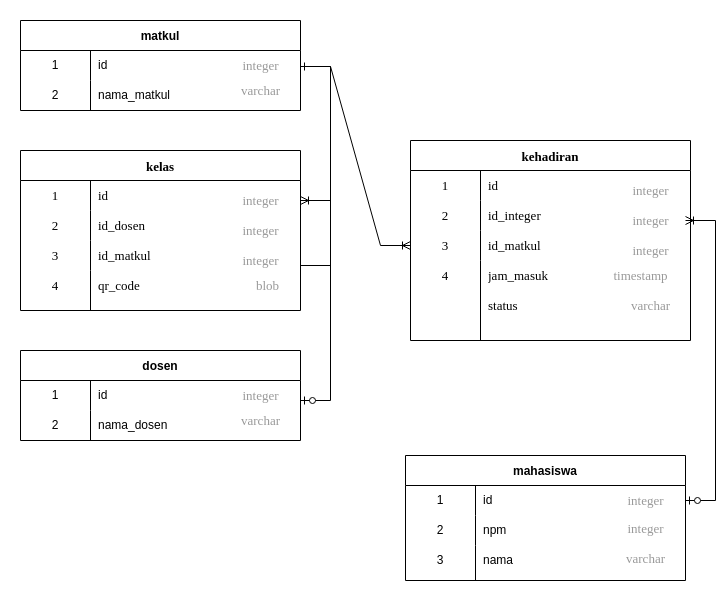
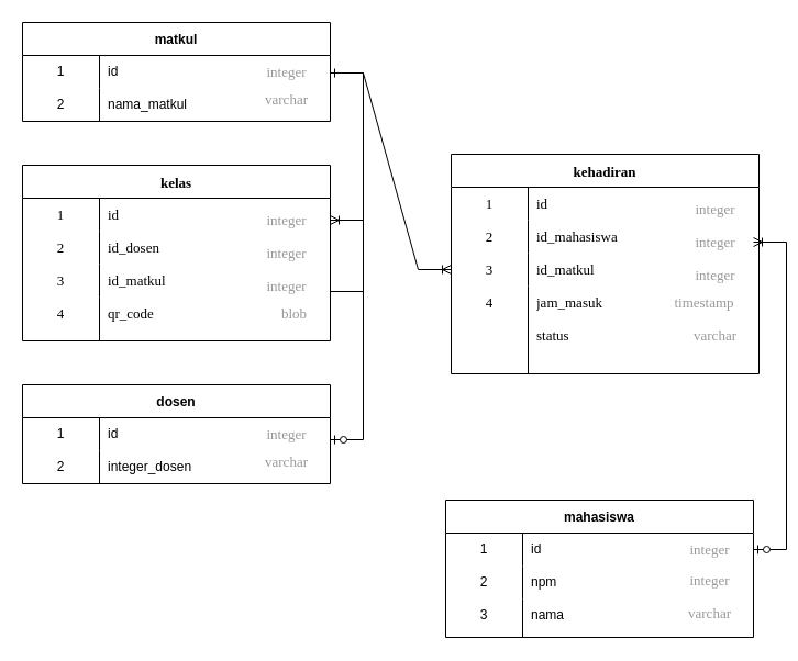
  <mxCell id="0" />
  <mxCell id="1" parent="0" />
  <mxCell id="2" value="matkul" style="shape=table;startSize=30;container=1;collapsible=0;childLayout=tableLayout;fixedRows=1;rowLines=0;fontStyle=1;" vertex="1" parent="1"><mxGeometry x="20" y="20" width="280" height="90" as="geometry" /></mxCell>
  <mxCell id="3" value="" style="shape=tableRow;horizontal=0;startSize=0;swimlaneHead=0;swimlaneBody=0;top=0;left=0;bottom=0;right=0;collapsible=0;dropTarget=0;fillColor=none;points=[[0,0.5],[1,0.5]];portConstraint=eastwest;" vertex="1" parent="2"><mxGeometry y="30" width="280" height="30" as="geometry" /></mxCell>
  <mxCell id="4" value="1" style="shape=partialRectangle;html=1;whiteSpace=wrap;connectable=0;fillColor=none;top=0;left=0;bottom=0;right=0;overflow=hidden;pointerEvents=1;" vertex="1" parent="3"><mxGeometry width="70" height="30" as="geometry"><mxRectangle width="70" height="30" as="alternateBounds" /></mxGeometry></mxCell>
  <mxCell id="5" value="id" style="shape=partialRectangle;html=1;whiteSpace=wrap;connectable=0;fillColor=none;top=0;left=0;bottom=0;right=0;align=left;spacingLeft=6;overflow=hidden;" vertex="1" parent="3"><mxGeometry x="70" width="210" height="30" as="geometry"><mxRectangle width="210" height="30" as="alternateBounds" /></mxGeometry></mxCell>
  <mxCell id="6" value="" style="shape=tableRow;horizontal=0;startSize=0;swimlaneHead=0;swimlaneBody=0;top=0;left=0;bottom=0;right=0;collapsible=0;dropTarget=0;fillColor=none;points=[[0,0.5],[1,0.5]];portConstraint=eastwest;" vertex="1" parent="2"><mxGeometry y="60" width="280" height="30" as="geometry" /></mxCell>
  <mxCell id="7" value="2" style="shape=partialRectangle;html=1;whiteSpace=wrap;connectable=0;fillColor=none;top=0;left=0;bottom=0;right=0;overflow=hidden;" vertex="1" parent="6"><mxGeometry width="70" height="30" as="geometry"><mxRectangle width="70" height="30" as="alternateBounds" /></mxGeometry></mxCell>
  <mxCell id="8" value="nama_matkul" style="shape=partialRectangle;html=1;whiteSpace=wrap;connectable=0;fillColor=none;top=0;left=0;bottom=0;right=0;align=left;spacingLeft=6;overflow=hidden;" vertex="1" parent="6"><mxGeometry x="70" width="210" height="30" as="geometry"><mxRectangle width="210" height="30" as="alternateBounds" /></mxGeometry></mxCell>
  <mxCell id="9" value="integer" style="text;strokeColor=none;fillColor=none;html=1;fontSize=13;fontStyle=0;verticalAlign=middle;align=center;fontFamily=Tahoma;fontColor=#999999;" vertex="1" parent="1"><mxGeometry x="210" y="45" width="100" height="40" as="geometry" /></mxCell>
  <mxCell id="10" value="varchar" style="text;strokeColor=none;fillColor=none;html=1;fontSize=13;fontStyle=0;verticalAlign=middle;align=center;fontFamily=Tahoma;fontColor=#999999;" vertex="1" parent="1"><mxGeometry x="210" y="70" width="100" height="40" as="geometry" /></mxCell>
  <mxCell id="11" value="kelas" style="shape=table;startSize=30;container=1;collapsible=0;childLayout=tableLayout;fixedRows=1;rowLines=0;fontStyle=1;strokeWidth=1;fontFamily=Tahoma;fontSize=13;fontColor=#000000;" vertex="1" parent="1"><mxGeometry x="20" y="150" width="280" height="160" as="geometry" /></mxCell>
  <mxCell id="12" value="" style="shape=tableRow;horizontal=0;startSize=0;swimlaneHead=0;swimlaneBody=0;top=0;left=0;bottom=0;right=0;collapsible=0;dropTarget=0;fillColor=none;points=[[0,0.5],[1,0.5]];portConstraint=eastwest;strokeWidth=1;fontFamily=Tahoma;fontSize=13;fontColor=#999999;" vertex="1" parent="11"><mxGeometry y="30" width="280" height="30" as="geometry" /></mxCell>
  <mxCell id="13" value="&lt;font color=&quot;#000000&quot;&gt;1&lt;/font&gt;" style="shape=partialRectangle;html=1;whiteSpace=wrap;connectable=0;fillColor=none;top=0;left=0;bottom=0;right=0;overflow=hidden;pointerEvents=1;strokeWidth=1;fontFamily=Tahoma;fontSize=13;fontColor=#999999;" vertex="1" parent="12"><mxGeometry width="70" height="30" as="geometry"><mxRectangle width="70" height="30" as="alternateBounds" /></mxGeometry></mxCell>
  <mxCell id="14" value="&lt;font color=&quot;#000000&quot;&gt;id&lt;/font&gt;" style="shape=partialRectangle;html=1;whiteSpace=wrap;connectable=0;fillColor=none;top=0;left=0;bottom=0;right=0;align=left;spacingLeft=6;overflow=hidden;strokeWidth=1;fontFamily=Tahoma;fontSize=13;fontColor=#999999;" vertex="1" parent="12"><mxGeometry x="70" width="210" height="30" as="geometry"><mxRectangle width="210" height="30" as="alternateBounds" /></mxGeometry></mxCell>
  <mxCell id="15" value="" style="shape=tableRow;horizontal=0;startSize=0;swimlaneHead=0;swimlaneBody=0;top=0;left=0;bottom=0;right=0;collapsible=0;dropTarget=0;fillColor=none;points=[[0,0.5],[1,0.5]];portConstraint=eastwest;strokeWidth=1;fontFamily=Tahoma;fontSize=13;fontColor=#999999;" vertex="1" parent="11"><mxGeometry y="60" width="280" height="30" as="geometry" /></mxCell>
  <mxCell id="16" value="&lt;font color=&quot;#000000&quot;&gt;2&lt;/font&gt;" style="shape=partialRectangle;html=1;whiteSpace=wrap;connectable=0;fillColor=none;top=0;left=0;bottom=0;right=0;overflow=hidden;strokeWidth=1;fontFamily=Tahoma;fontSize=13;fontColor=#999999;" vertex="1" parent="15"><mxGeometry width="70" height="30" as="geometry"><mxRectangle width="70" height="30" as="alternateBounds" /></mxGeometry></mxCell>
  <mxCell id="17" value="&lt;font color=&quot;#000000&quot;&gt;id_dosen&lt;/font&gt;" style="shape=partialRectangle;html=1;whiteSpace=wrap;connectable=0;fillColor=none;top=0;left=0;bottom=0;right=0;align=left;spacingLeft=6;overflow=hidden;strokeWidth=1;fontFamily=Tahoma;fontSize=13;fontColor=#999999;" vertex="1" parent="15"><mxGeometry x="70" width="210" height="30" as="geometry"><mxRectangle width="210" height="30" as="alternateBounds" /></mxGeometry></mxCell>
  <mxCell id="18" value="" style="shape=tableRow;horizontal=0;startSize=0;swimlaneHead=0;swimlaneBody=0;top=0;left=0;bottom=0;right=0;collapsible=0;dropTarget=0;fillColor=none;points=[[0,0.5],[1,0.5]];portConstraint=eastwest;strokeWidth=1;fontFamily=Tahoma;fontSize=13;fontColor=#999999;" vertex="1" parent="11"><mxGeometry y="90" width="280" height="30" as="geometry" /></mxCell>
  <mxCell id="19" value="&lt;font color=&quot;#000000&quot;&gt;3&lt;/font&gt;" style="shape=partialRectangle;html=1;whiteSpace=wrap;connectable=0;fillColor=none;top=0;left=0;bottom=0;right=0;overflow=hidden;strokeWidth=1;fontFamily=Tahoma;fontSize=13;fontColor=#999999;" vertex="1" parent="18"><mxGeometry width="70" height="30" as="geometry"><mxRectangle width="70" height="30" as="alternateBounds" /></mxGeometry></mxCell>
  <mxCell id="20" value="&lt;font color=&quot;#000000&quot;&gt;id_matkul&lt;/font&gt;" style="shape=partialRectangle;html=1;whiteSpace=wrap;connectable=0;fillColor=none;top=0;left=0;bottom=0;right=0;align=left;spacingLeft=6;overflow=hidden;strokeWidth=1;fontFamily=Tahoma;fontSize=13;fontColor=#999999;" vertex="1" parent="18"><mxGeometry x="70" width="210" height="30" as="geometry"><mxRectangle width="210" height="30" as="alternateBounds" /></mxGeometry></mxCell>
  <mxCell id="21" value="" style="endArrow=none;html=1;rounded=0;fontFamily=Tahoma;fontSize=13;fontColor=#999999;exitX=0.25;exitY=1;exitDx=0;exitDy=0;" edge="1" parent="1" source="11"><mxGeometry width="50" height="50" relative="1" as="geometry"><mxPoint x="40" y="320" as="sourcePoint" /><mxPoint x="90" y="270" as="targetPoint" /></mxGeometry></mxCell>
  <mxCell id="22" value="" style="shape=tableRow;horizontal=0;startSize=0;swimlaneHead=0;swimlaneBody=0;top=0;left=0;bottom=0;right=0;collapsible=0;dropTarget=0;fillColor=none;points=[[0,0.5],[1,0.5]];portConstraint=eastwest;strokeWidth=1;fontFamily=Tahoma;fontSize=13;fontColor=#999999;" vertex="1" parent="1"><mxGeometry x="20" y="270" width="280" height="30" as="geometry" /></mxCell>
  <mxCell id="23" value="&lt;font color=&quot;#000000&quot;&gt;4&lt;/font&gt;" style="shape=partialRectangle;html=1;whiteSpace=wrap;connectable=0;fillColor=none;top=0;left=0;bottom=0;right=0;overflow=hidden;strokeWidth=1;fontFamily=Tahoma;fontSize=13;fontColor=#999999;" vertex="1" parent="22"><mxGeometry width="70" height="30" as="geometry"><mxRectangle width="70" height="30" as="alternateBounds" /></mxGeometry></mxCell>
  <mxCell id="24" value="&lt;font color=&quot;#000000&quot;&gt;qr_code&lt;/font&gt;" style="shape=partialRectangle;html=1;whiteSpace=wrap;connectable=0;fillColor=none;top=0;left=0;bottom=0;right=0;align=left;spacingLeft=6;overflow=hidden;strokeWidth=1;fontFamily=Tahoma;fontSize=13;fontColor=#999999;" vertex="1" parent="22"><mxGeometry x="70" width="210" height="30" as="geometry"><mxRectangle width="210" height="30" as="alternateBounds" /></mxGeometry></mxCell>
  <mxCell id="25" value="integer" style="text;strokeColor=none;fillColor=none;html=1;fontSize=13;fontStyle=0;verticalAlign=middle;align=center;fontFamily=Tahoma;fontColor=#999999;" vertex="1" parent="1"><mxGeometry x="210" y="180" width="100" height="40" as="geometry" /></mxCell>
  <mxCell id="26" value="integer" style="text;strokeColor=none;fillColor=none;html=1;fontSize=13;fontStyle=0;verticalAlign=middle;align=center;fontFamily=Tahoma;fontColor=#999999;" vertex="1" parent="1"><mxGeometry x="210" y="210" width="100" height="40" as="geometry" /></mxCell>
  <mxCell id="27" value="integer" style="text;strokeColor=none;fillColor=none;html=1;fontSize=13;fontStyle=0;verticalAlign=middle;align=center;fontFamily=Tahoma;fontColor=#999999;" vertex="1" parent="1"><mxGeometry x="210" y="240" width="100" height="40" as="geometry" /></mxCell>
  <mxCell id="28" value="blob" style="text;strokeColor=none;fillColor=none;html=1;fontSize=13;fontStyle=0;verticalAlign=middle;align=center;fontFamily=Tahoma;fontColor=#999999;" vertex="1" parent="1"><mxGeometry x="217" y="265" width="100" height="40" as="geometry" /></mxCell>
  <mxCell id="29" value="dosen" style="shape=table;startSize=30;container=1;collapsible=0;childLayout=tableLayout;fixedRows=1;rowLines=0;fontStyle=1;" vertex="1" parent="1"><mxGeometry x="20" y="350" width="280" height="90" as="geometry" /></mxCell>
  <mxCell id="30" value="" style="shape=tableRow;horizontal=0;startSize=0;swimlaneHead=0;swimlaneBody=0;top=0;left=0;bottom=0;right=0;collapsible=0;dropTarget=0;fillColor=none;points=[[0,0.5],[1,0.5]];portConstraint=eastwest;" vertex="1" parent="29"><mxGeometry y="30" width="280" height="30" as="geometry" /></mxCell>
  <mxCell id="31" value="1" style="shape=partialRectangle;html=1;whiteSpace=wrap;connectable=0;fillColor=none;top=0;left=0;bottom=0;right=0;overflow=hidden;pointerEvents=1;" vertex="1" parent="30"><mxGeometry width="70" height="30" as="geometry"><mxRectangle width="70" height="30" as="alternateBounds" /></mxGeometry></mxCell>
  <mxCell id="32" value="id" style="shape=partialRectangle;html=1;whiteSpace=wrap;connectable=0;fillColor=none;top=0;left=0;bottom=0;right=0;align=left;spacingLeft=6;overflow=hidden;" vertex="1" parent="30"><mxGeometry x="70" width="210" height="30" as="geometry"><mxRectangle width="210" height="30" as="alternateBounds" /></mxGeometry></mxCell>
  <mxCell id="33" value="" style="shape=tableRow;horizontal=0;startSize=0;swimlaneHead=0;swimlaneBody=0;top=0;left=0;bottom=0;right=0;collapsible=0;dropTarget=0;fillColor=none;points=[[0,0.5],[1,0.5]];portConstraint=eastwest;" vertex="1" parent="29"><mxGeometry y="60" width="280" height="30" as="geometry" /></mxCell>
  <mxCell id="34" value="2" style="shape=partialRectangle;html=1;whiteSpace=wrap;connectable=0;fillColor=none;top=0;left=0;bottom=0;right=0;overflow=hidden;" vertex="1" parent="33"><mxGeometry width="70" height="30" as="geometry"><mxRectangle width="70" height="30" as="alternateBounds" /></mxGeometry></mxCell>
- <mxCell id="35" value="nama_dosen" style="shape=partialRectangle;html=1;whiteSpace=wrap;connectable=0;fillColor=none;top=0;left=0;bottom=0;right=0;align=left;spacingLeft=6;overflow=hidden;" vertex="1" parent="33"><mxGeometry x="70" width="210" height="30" as="geometry"><mxRectangle width="210" height="30" as="alternateBounds" /></mxGeometry></mxCell>
+ <mxCell id="35" value="integer_dosen" style="shape=partialRectangle;html=1;whiteSpace=wrap;connectable=0;fillColor=none;top=0;left=0;bottom=0;right=0;align=left;spacingLeft=6;overflow=hidden;" vertex="1" parent="33"><mxGeometry x="70" width="210" height="30" as="geometry"><mxRectangle width="210" height="30" as="alternateBounds" /></mxGeometry></mxCell>
  <mxCell id="36" value="varchar" style="text;strokeColor=none;fillColor=none;html=1;fontSize=13;fontStyle=0;verticalAlign=middle;align=center;fontFamily=Tahoma;fontColor=#999999;" vertex="1" parent="1"><mxGeometry x="210" y="400" width="100" height="40" as="geometry" /></mxCell>
  <mxCell id="37" value="integer" style="text;strokeColor=none;fillColor=none;html=1;fontSize=13;fontStyle=0;verticalAlign=middle;align=center;fontFamily=Tahoma;fontColor=#999999;" vertex="1" parent="1"><mxGeometry x="210" y="375" width="100" height="40" as="geometry" /></mxCell>
  <mxCell id="38" value="kehadiran" style="shape=table;startSize=30;container=1;collapsible=0;childLayout=tableLayout;fixedRows=1;rowLines=0;fontStyle=1;strokeWidth=1;fontFamily=Tahoma;fontSize=13;fontColor=#000000;" vertex="1" parent="1"><mxGeometry x="410" y="140" width="280" height="200" as="geometry" /></mxCell>
  <mxCell id="39" value="" style="shape=tableRow;horizontal=0;startSize=0;swimlaneHead=0;swimlaneBody=0;top=0;left=0;bottom=0;right=0;collapsible=0;dropTarget=0;fillColor=none;points=[[0,0.5],[1,0.5]];portConstraint=eastwest;strokeWidth=1;fontFamily=Tahoma;fontSize=13;fontColor=#999999;" vertex="1" parent="38"><mxGeometry y="30" width="280" height="30" as="geometry" /></mxCell>
  <mxCell id="40" value="&lt;font color=&quot;#000000&quot;&gt;1&lt;/font&gt;" style="shape=partialRectangle;html=1;whiteSpace=wrap;connectable=0;fillColor=none;top=0;left=0;bottom=0;right=0;overflow=hidden;pointerEvents=1;strokeWidth=1;fontFamily=Tahoma;fontSize=13;fontColor=#999999;" vertex="1" parent="39"><mxGeometry width="70" height="30" as="geometry"><mxRectangle width="70" height="30" as="alternateBounds" /></mxGeometry></mxCell>
  <mxCell id="41" value="&lt;font color=&quot;#000000&quot;&gt;id&lt;/font&gt;" style="shape=partialRectangle;html=1;whiteSpace=wrap;connectable=0;fillColor=none;top=0;left=0;bottom=0;right=0;align=left;spacingLeft=6;overflow=hidden;strokeWidth=1;fontFamily=Tahoma;fontSize=13;fontColor=#999999;" vertex="1" parent="39"><mxGeometry x="70" width="210" height="30" as="geometry"><mxRectangle width="210" height="30" as="alternateBounds" /></mxGeometry></mxCell>
  <mxCell id="42" value="" style="shape=tableRow;horizontal=0;startSize=0;swimlaneHead=0;swimlaneBody=0;top=0;left=0;bottom=0;right=0;collapsible=0;dropTarget=0;fillColor=none;points=[[0,0.5],[1,0.5]];portConstraint=eastwest;strokeWidth=1;fontFamily=Tahoma;fontSize=13;fontColor=#999999;" vertex="1" parent="38"><mxGeometry y="60" width="280" height="30" as="geometry" /></mxCell>
  <mxCell id="43" value="&lt;font color=&quot;#000000&quot;&gt;2&lt;/font&gt;" style="shape=partialRectangle;html=1;whiteSpace=wrap;connectable=0;fillColor=none;top=0;left=0;bottom=0;right=0;overflow=hidden;strokeWidth=1;fontFamily=Tahoma;fontSize=13;fontColor=#999999;" vertex="1" parent="42"><mxGeometry width="70" height="30" as="geometry"><mxRectangle width="70" height="30" as="alternateBounds" /></mxGeometry></mxCell>
- <mxCell id="44" value="&lt;font color=&quot;#000000&quot;&gt;id_integer&lt;/font&gt;" style="shape=partialRectangle;html=1;whiteSpace=wrap;connectable=0;fillColor=none;top=0;left=0;bottom=0;right=0;align=left;spacingLeft=6;overflow=hidden;strokeWidth=1;fontFamily=Tahoma;fontSize=13;fontColor=#999999;" vertex="1" parent="42"><mxGeometry x="70" width="210" height="30" as="geometry"><mxRectangle width="210" height="30" as="alternateBounds" /></mxGeometry></mxCell>
+ <mxCell id="44" value="&lt;font color=&quot;#000000&quot;&gt;id_mahasiswa&lt;/font&gt;" style="shape=partialRectangle;html=1;whiteSpace=wrap;connectable=0;fillColor=none;top=0;left=0;bottom=0;right=0;align=left;spacingLeft=6;overflow=hidden;strokeWidth=1;fontFamily=Tahoma;fontSize=13;fontColor=#999999;" vertex="1" parent="42"><mxGeometry x="70" width="210" height="30" as="geometry"><mxRectangle width="210" height="30" as="alternateBounds" /></mxGeometry></mxCell>
  <mxCell id="45" value="" style="shape=tableRow;horizontal=0;startSize=0;swimlaneHead=0;swimlaneBody=0;top=0;left=0;bottom=0;right=0;collapsible=0;dropTarget=0;fillColor=none;points=[[0,0.5],[1,0.5]];portConstraint=eastwest;strokeWidth=1;fontFamily=Tahoma;fontSize=13;fontColor=#999999;" vertex="1" parent="38"><mxGeometry y="90" width="280" height="30" as="geometry" /></mxCell>
  <mxCell id="46" value="&lt;font color=&quot;#000000&quot;&gt;3&lt;/font&gt;" style="shape=partialRectangle;html=1;whiteSpace=wrap;connectable=0;fillColor=none;top=0;left=0;bottom=0;right=0;overflow=hidden;strokeWidth=1;fontFamily=Tahoma;fontSize=13;fontColor=#999999;" vertex="1" parent="45"><mxGeometry width="70" height="30" as="geometry"><mxRectangle width="70" height="30" as="alternateBounds" /></mxGeometry></mxCell>
  <mxCell id="47" value="&lt;font color=&quot;#000000&quot;&gt;id_matkul&lt;/font&gt;" style="shape=partialRectangle;html=1;whiteSpace=wrap;connectable=0;fillColor=none;top=0;left=0;bottom=0;right=0;align=left;spacingLeft=6;overflow=hidden;strokeWidth=1;fontFamily=Tahoma;fontSize=13;fontColor=#999999;" vertex="1" parent="45"><mxGeometry x="70" width="210" height="30" as="geometry"><mxRectangle width="210" height="30" as="alternateBounds" /></mxGeometry></mxCell>
  <mxCell id="48" value="" style="endArrow=none;html=1;rounded=0;fontFamily=Tahoma;fontSize=13;fontColor=#999999;exitX=0.25;exitY=1;exitDx=0;exitDy=0;" edge="1" parent="1" source="38"><mxGeometry width="50" height="50" relative="1" as="geometry"><mxPoint x="430" y="310" as="sourcePoint" /><mxPoint x="480" y="260" as="targetPoint" /></mxGeometry></mxCell>
  <mxCell id="49" value="" style="shape=tableRow;horizontal=0;startSize=0;swimlaneHead=0;swimlaneBody=0;top=0;left=0;bottom=0;right=0;collapsible=0;dropTarget=0;fillColor=none;points=[[0,0.5],[1,0.5]];portConstraint=eastwest;strokeWidth=1;fontFamily=Tahoma;fontSize=13;fontColor=#999999;" vertex="1" parent="1"><mxGeometry x="410" y="260" width="280" height="30" as="geometry" /></mxCell>
  <mxCell id="50" value="&lt;font color=&quot;#000000&quot;&gt;4&lt;/font&gt;" style="shape=partialRectangle;html=1;whiteSpace=wrap;connectable=0;fillColor=none;top=0;left=0;bottom=0;right=0;overflow=hidden;strokeWidth=1;fontFamily=Tahoma;fontSize=13;fontColor=#999999;" vertex="1" parent="49"><mxGeometry width="70" height="30" as="geometry"><mxRectangle width="70" height="30" as="alternateBounds" /></mxGeometry></mxCell>
  <mxCell id="51" value="&lt;font color=&quot;#000000&quot;&gt;jam_masuk&lt;/font&gt;" style="shape=partialRectangle;html=1;whiteSpace=wrap;connectable=0;fillColor=none;top=0;left=0;bottom=0;right=0;align=left;spacingLeft=6;overflow=hidden;strokeWidth=1;fontFamily=Tahoma;fontSize=13;fontColor=#999999;" vertex="1" parent="49"><mxGeometry x="70" width="210" height="30" as="geometry"><mxRectangle width="210" height="30" as="alternateBounds" /></mxGeometry></mxCell>
  <mxCell id="52" value="integer" style="text;strokeColor=none;fillColor=none;html=1;fontSize=13;fontStyle=0;verticalAlign=middle;align=center;fontFamily=Tahoma;fontColor=#999999;" vertex="1" parent="1"><mxGeometry x="600" y="170" width="100" height="40" as="geometry" /></mxCell>
  <mxCell id="53" value="integer" style="text;strokeColor=none;fillColor=none;html=1;fontSize=13;fontStyle=0;verticalAlign=middle;align=center;fontFamily=Tahoma;fontColor=#999999;" vertex="1" parent="1"><mxGeometry x="600" y="200" width="100" height="40" as="geometry" /></mxCell>
  <mxCell id="54" value="integer" style="text;strokeColor=none;fillColor=none;html=1;fontSize=13;fontStyle=0;verticalAlign=middle;align=center;fontFamily=Tahoma;fontColor=#999999;" vertex="1" parent="1"><mxGeometry x="600" y="230" width="100" height="40" as="geometry" /></mxCell>
  <mxCell id="55" value="timestamp" style="text;strokeColor=none;fillColor=none;html=1;fontSize=13;fontStyle=0;verticalAlign=middle;align=center;fontFamily=Tahoma;fontColor=#999999;" vertex="1" parent="1"><mxGeometry x="590" y="255" width="100" height="40" as="geometry" /></mxCell>
  <mxCell id="56" value="&lt;font color=&quot;#000000&quot;&gt;status&lt;/font&gt;" style="shape=partialRectangle;html=1;whiteSpace=wrap;connectable=0;fillColor=none;top=0;left=0;bottom=0;right=0;align=left;spacingLeft=6;overflow=hidden;strokeWidth=1;fontFamily=Tahoma;fontSize=13;fontColor=#999999;" vertex="1" parent="1"><mxGeometry x="480" y="290" width="210" height="30" as="geometry"><mxRectangle width="210" height="30" as="alternateBounds" /></mxGeometry></mxCell>
  <mxCell id="57" value="varchar" style="text;strokeColor=none;fillColor=none;html=1;fontSize=13;fontStyle=0;verticalAlign=middle;align=center;fontFamily=Tahoma;fontColor=#999999;" vertex="1" parent="1"><mxGeometry x="600" y="285" width="100" height="40" as="geometry" /></mxCell>
  <mxCell id="58" value="mahasiswa" style="shape=table;startSize=30;container=1;collapsible=0;childLayout=tableLayout;fixedRows=1;rowLines=0;fontStyle=1;" vertex="1" parent="1"><mxGeometry x="405" y="455" width="280" height="125" as="geometry" /></mxCell>
  <mxCell id="59" value="" style="shape=tableRow;horizontal=0;startSize=0;swimlaneHead=0;swimlaneBody=0;top=0;left=0;bottom=0;right=0;collapsible=0;dropTarget=0;fillColor=none;points=[[0,0.5],[1,0.5]];portConstraint=eastwest;" vertex="1" parent="58"><mxGeometry y="30" width="280" height="30" as="geometry" /></mxCell>
  <mxCell id="60" value="1" style="shape=partialRectangle;html=1;whiteSpace=wrap;connectable=0;fillColor=none;top=0;left=0;bottom=0;right=0;overflow=hidden;pointerEvents=1;" vertex="1" parent="59"><mxGeometry width="70" height="30" as="geometry"><mxRectangle width="70" height="30" as="alternateBounds" /></mxGeometry></mxCell>
  <mxCell id="61" value="id" style="shape=partialRectangle;html=1;whiteSpace=wrap;connectable=0;fillColor=none;top=0;left=0;bottom=0;right=0;align=left;spacingLeft=6;overflow=hidden;" vertex="1" parent="59"><mxGeometry x="70" width="210" height="30" as="geometry"><mxRectangle width="210" height="30" as="alternateBounds" /></mxGeometry></mxCell>
  <mxCell id="62" value="" style="shape=tableRow;horizontal=0;startSize=0;swimlaneHead=0;swimlaneBody=0;top=0;left=0;bottom=0;right=0;collapsible=0;dropTarget=0;fillColor=none;points=[[0,0.5],[1,0.5]];portConstraint=eastwest;" vertex="1" parent="58"><mxGeometry y="60" width="280" height="30" as="geometry" /></mxCell>
  <mxCell id="63" value="2" style="shape=partialRectangle;html=1;whiteSpace=wrap;connectable=0;fillColor=none;top=0;left=0;bottom=0;right=0;overflow=hidden;" vertex="1" parent="62"><mxGeometry width="70" height="30" as="geometry"><mxRectangle width="70" height="30" as="alternateBounds" /></mxGeometry></mxCell>
  <mxCell id="64" value="npm" style="shape=partialRectangle;html=1;whiteSpace=wrap;connectable=0;fillColor=none;top=0;left=0;bottom=0;right=0;align=left;spacingLeft=6;overflow=hidden;" vertex="1" parent="62"><mxGeometry x="70" width="210" height="30" as="geometry"><mxRectangle width="210" height="30" as="alternateBounds" /></mxGeometry></mxCell>
  <mxCell id="65" value="varchar" style="text;strokeColor=none;fillColor=none;html=1;fontSize=13;fontStyle=0;verticalAlign=middle;align=center;fontFamily=Tahoma;fontColor=#999999;" vertex="1" parent="1"><mxGeometry x="595" y="538" width="100" height="40" as="geometry" /></mxCell>
  <mxCell id="66" value="integer" style="text;strokeColor=none;fillColor=none;html=1;fontSize=13;fontStyle=0;verticalAlign=middle;align=center;fontFamily=Tahoma;fontColor=#999999;" vertex="1" parent="1"><mxGeometry x="595" y="480" width="100" height="40" as="geometry" /></mxCell>
  <mxCell id="67" value="" style="endArrow=none;html=1;rounded=0;fontFamily=Tahoma;fontSize=13;fontColor=#000000;exitX=0.25;exitY=1;exitDx=0;exitDy=0;" edge="1" parent="1" source="58"><mxGeometry width="50" height="50" relative="1" as="geometry"><mxPoint x="425" y="595" as="sourcePoint" /><mxPoint x="475" y="545" as="targetPoint" /></mxGeometry></mxCell>
  <mxCell id="68" value="3" style="shape=partialRectangle;html=1;whiteSpace=wrap;connectable=0;fillColor=none;top=0;left=0;bottom=0;right=0;overflow=hidden;" vertex="1" parent="1"><mxGeometry x="405" y="545" width="70" height="30" as="geometry"><mxRectangle width="70" height="30" as="alternateBounds" /></mxGeometry></mxCell>
  <mxCell id="69" value="nama" style="shape=partialRectangle;html=1;whiteSpace=wrap;connectable=0;fillColor=none;top=0;left=0;bottom=0;right=0;align=left;spacingLeft=6;overflow=hidden;" vertex="1" parent="1"><mxGeometry x="475" y="545" width="125" height="30" as="geometry"><mxRectangle width="210" height="30" as="alternateBounds" /></mxGeometry></mxCell>
  <mxCell id="70" value="integer" style="text;strokeColor=none;fillColor=none;html=1;fontSize=13;fontStyle=0;verticalAlign=middle;align=center;fontFamily=Tahoma;fontColor=#999999;" vertex="1" parent="1"><mxGeometry x="595" y="508" width="100" height="40" as="geometry" /></mxCell>
  <mxCell id="71" value="" style="edgeStyle=entityRelationEdgeStyle;fontSize=12;html=1;endArrow=ERone;endFill=1;rounded=0;fontFamily=Tahoma;fontColor=#000000;entryX=0.9;entryY=-0.1;entryDx=0;entryDy=0;entryPerimeter=0;" edge="1" parent="1" target="10"><mxGeometry width="100" height="100" relative="1" as="geometry"><mxPoint x="300" y="265" as="sourcePoint" /><mxPoint x="400" y="165" as="targetPoint" /></mxGeometry></mxCell>
  <mxCell id="72" value="" style="edgeStyle=entityRelationEdgeStyle;fontSize=12;html=1;endArrow=ERoneToMany;rounded=0;fontFamily=Tahoma;fontColor=#000000;entryX=0;entryY=0.5;entryDx=0;entryDy=0;" edge="1" parent="1" target="45"><mxGeometry width="100" height="100" relative="1" as="geometry"><mxPoint x="300" y="66" as="sourcePoint" /><mxPoint x="400" y="-34" as="targetPoint" /></mxGeometry></mxCell>
  <mxCell id="73" value="" style="edgeStyle=entityRelationEdgeStyle;fontSize=12;html=1;endArrow=ERoneToMany;startArrow=ERzeroToOne;rounded=0;fontFamily=Tahoma;fontColor=#000000;entryX=0.9;entryY=0.5;entryDx=0;entryDy=0;entryPerimeter=0;" edge="1" parent="1" target="25"><mxGeometry width="100" height="100" relative="1" as="geometry"><mxPoint x="300" y="400" as="sourcePoint" /><mxPoint x="400" y="300" as="targetPoint" /></mxGeometry></mxCell>
  <mxCell id="74" value="" style="edgeStyle=entityRelationEdgeStyle;fontSize=12;html=1;endArrow=ERoneToMany;startArrow=ERzeroToOne;rounded=0;fontFamily=Tahoma;fontColor=#000000;entryX=0.85;entryY=0.5;entryDx=0;entryDy=0;entryPerimeter=0;" edge="1" parent="1" target="53"><mxGeometry width="100" height="100" relative="1" as="geometry"><mxPoint x="685" y="500" as="sourcePoint" /><mxPoint x="785" y="400" as="targetPoint" /></mxGeometry></mxCell>
